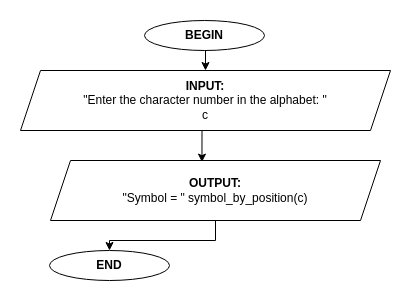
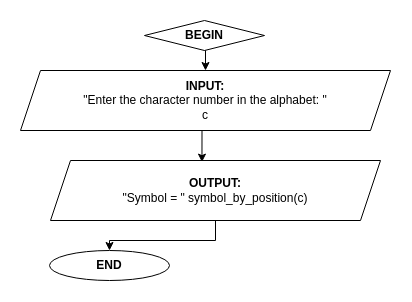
  <mxCell id="0" />
  <mxCell id="1" parent="0" />
  <mxCell id="2" style="edgeStyle=orthogonalEdgeStyle;rounded=0;orthogonalLoop=1;jettySize=auto;html=1;exitX=0.5;exitY=1;exitDx=0;exitDy=0;entryX=0.5;entryY=0;entryDx=0;entryDy=0;" edge="1" parent="1" source="3" target="5"><mxGeometry relative="1" as="geometry" /></mxCell>
- <mxCell id="3" value="&lt;b&gt;BEGIN&lt;/b&gt;" style="ellipse;whiteSpace=wrap;html=1;" vertex="1" parent="1"><mxGeometry x="144" y="20" width="120" height="30" as="geometry" /></mxCell>
+ <mxCell id="3" value="&lt;b&gt;BEGIN&lt;/b&gt;" style="rhombus;whiteSpace=wrap;html=1;" vertex="1" parent="1"><mxGeometry x="144" y="20" width="120" height="30" as="geometry" /></mxCell>
  <mxCell id="4" style="edgeStyle=orthogonalEdgeStyle;rounded=0;orthogonalLoop=1;jettySize=auto;html=1;exitX=0.5;exitY=1;exitDx=0;exitDy=0;entryX=0.459;entryY=0.027;entryDx=0;entryDy=0;entryPerimeter=0;" edge="1" parent="1" source="5" target="7"><mxGeometry relative="1" as="geometry" /></mxCell>
  <mxCell id="5" value="&lt;b&gt;INPUT:&lt;/b&gt;&lt;br&gt;&quot;Enter the character number in the alphabet: &quot;&lt;br&gt;c" style="shape=parallelogram;perimeter=parallelogramPerimeter;whiteSpace=wrap;html=1;fixedSize=1;" vertex="1" parent="1"><mxGeometry x="20" y="70" width="370" height="60" as="geometry" /></mxCell>
  <mxCell id="6" style="edgeStyle=orthogonalEdgeStyle;rounded=0;orthogonalLoop=1;jettySize=auto;html=1;exitX=0.5;exitY=1;exitDx=0;exitDy=0;entryX=0.5;entryY=0;entryDx=0;entryDy=0;" edge="1" parent="1" source="7" target="8"><mxGeometry relative="1" as="geometry" /></mxCell>
  <mxCell id="7" value="&lt;b&gt;OUTPUT:&lt;/b&gt;&lt;br&gt;&quot;Symbol = &quot; symbol_by_position(c)" style="shape=parallelogram;perimeter=parallelogramPerimeter;whiteSpace=wrap;html=1;fixedSize=1;" vertex="1" parent="1"><mxGeometry x="50" y="160" width="330" height="60" as="geometry" /></mxCell>
  <mxCell id="8" value="&lt;b&gt;END&lt;/b&gt;" style="ellipse;whiteSpace=wrap;html=1;" vertex="1" parent="1"><mxGeometry x="49" y="250" width="120" height="30" as="geometry" /></mxCell>
